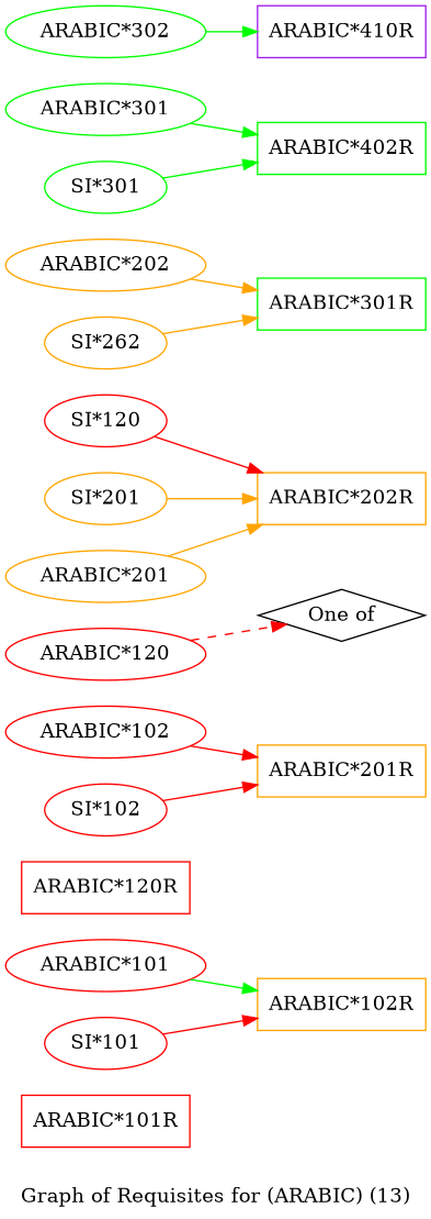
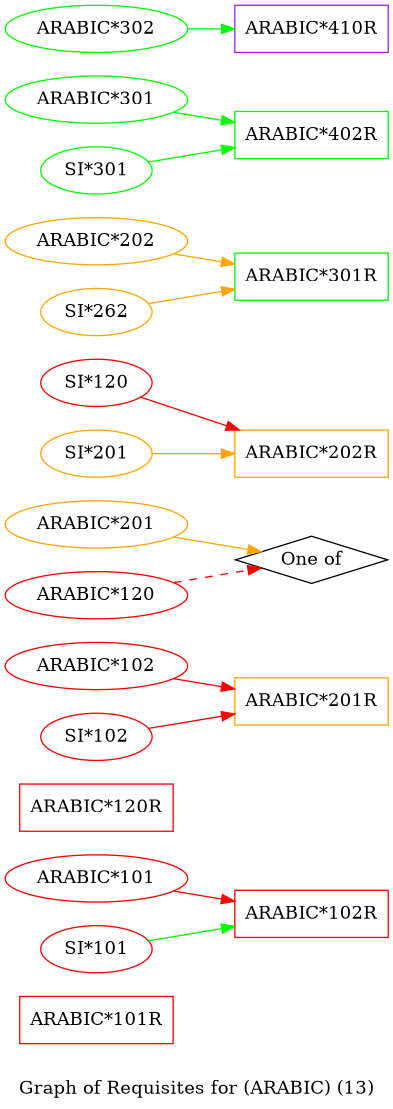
  strict digraph {
    label="Graph of Requisites for (ARABIC) (13)"
    rankdir=LR
    node [color=red]
    edge [color=red]
    "ARABIC*101R" [height=0.5 shape=box width=1.625]
-   "ARABIC*102R" [color=orange height=0.5 shape=box width=1.625]
+   "ARABIC*102R" [height=0.5 shape=box width=1.625]
    "ARABIC*101" [height=0.5 width=1.9318]
    "SI*101" [height=0.5 width=1.1735]
    "ARABIC*120R" [height=0.5 shape=box width=1.625]
    "ARABIC*201R" [color=orange height=0.5 shape=box width=1.625]
    "ARABIC*102" [height=0.5 width=1.9318]
    "SI*102" [height=0.5 width=1.1735]
    "ARABIC*202R" [color=orange height=0.5 shape=box width=1.625]
    n10 [height=0.5 label="One of" shape=diamond width=1.6085 color=""]
    "ARABIC*120" [height=0.5 width=1.9318]
    "ARABIC*201" [color=orange height=0.5 width=1.9318]
    "SI*120" [height=0.5 width=1.1735]
    "SI*201" [color=orange height=0.5 width=1.1735]
    "ARABIC*301R" [color=green height=0.5 shape=box width=1.625]
    "ARABIC*202" [color=orange height=0.5 width=1.9318]
    n17 [color=orange height=0.5 label="SI*262" width=1.1735]
    n18 [color=green height=0.5 label="ARABIC*402R" shape=box width=1.625]
    "ARABIC*301" [color=green height=0.5 width=1.9318]
    "SI*301" [color=green height=0.5 width=1.1735]
    "ARABIC*410R" [color=purple height=0.5 shape=box width=1.625]
    "ARABIC*302" [color=green height=0.5 width=1.9318]
-   "ARABIC*101" -> "ARABIC*102R" [color=green]
-   "SI*101" -> "ARABIC*102R"
+   "ARABIC*101" -> "ARABIC*102R"
+   "SI*101" -> "ARABIC*102R" [color=green]
    "ARABIC*102" -> "ARABIC*201R"
    "SI*102" -> "ARABIC*201R"
    "ARABIC*120" -> n10 [style=dashed]
-   "ARABIC*201" -> "ARABIC*202R" [color=orange]
+   "ARABIC*201" -> n10 [color=orange]
    "SI*120" -> "ARABIC*202R"
    "SI*201" -> "ARABIC*202R" [color=orange]
    "ARABIC*202" -> "ARABIC*301R" [color=orange]
    n17 -> "ARABIC*301R" [color=orange]
    "ARABIC*301" -> n18 [color=green]
    "SI*301" -> n18 [color=green]
    "ARABIC*302" -> "ARABIC*410R" [color=green]
  }
